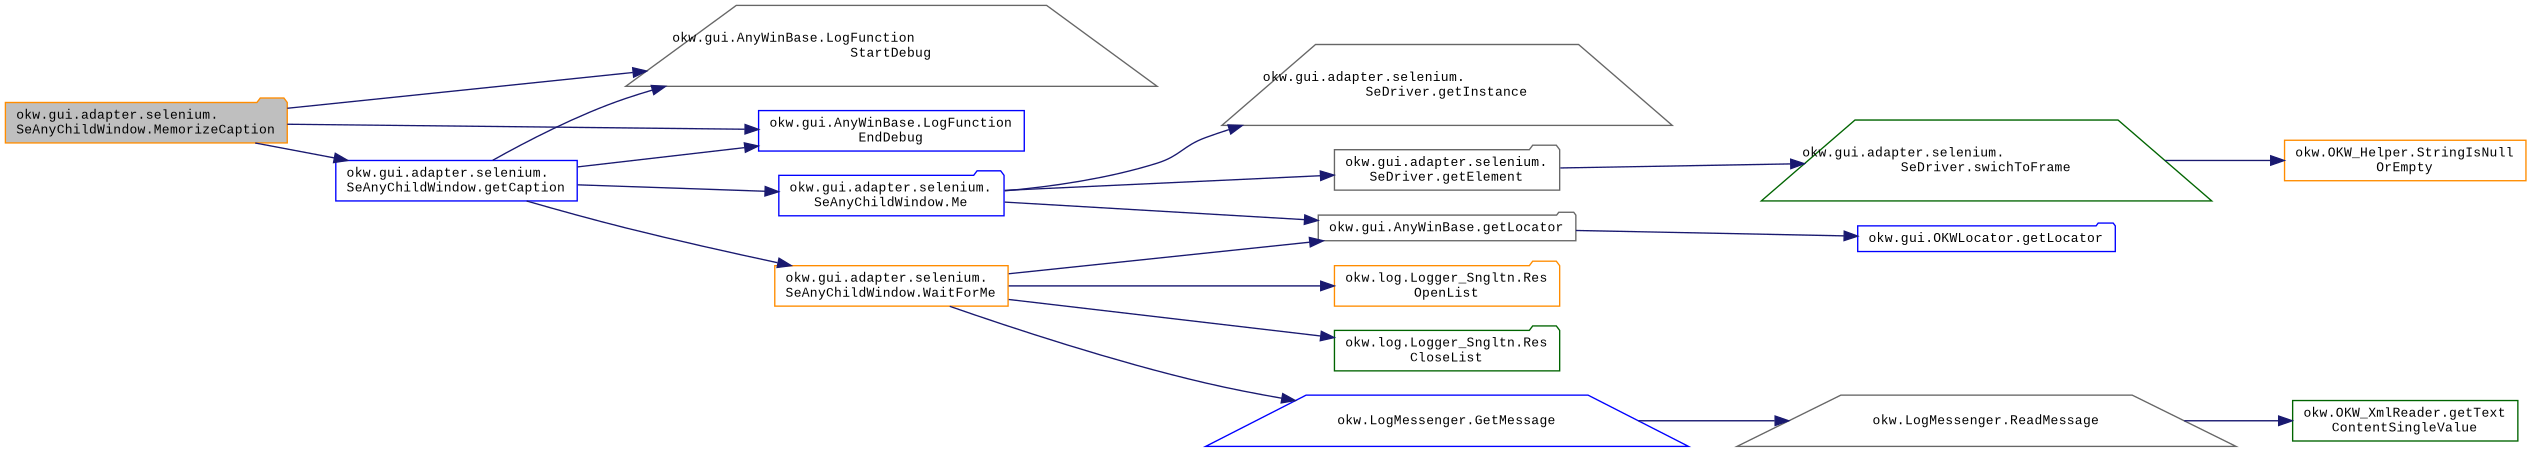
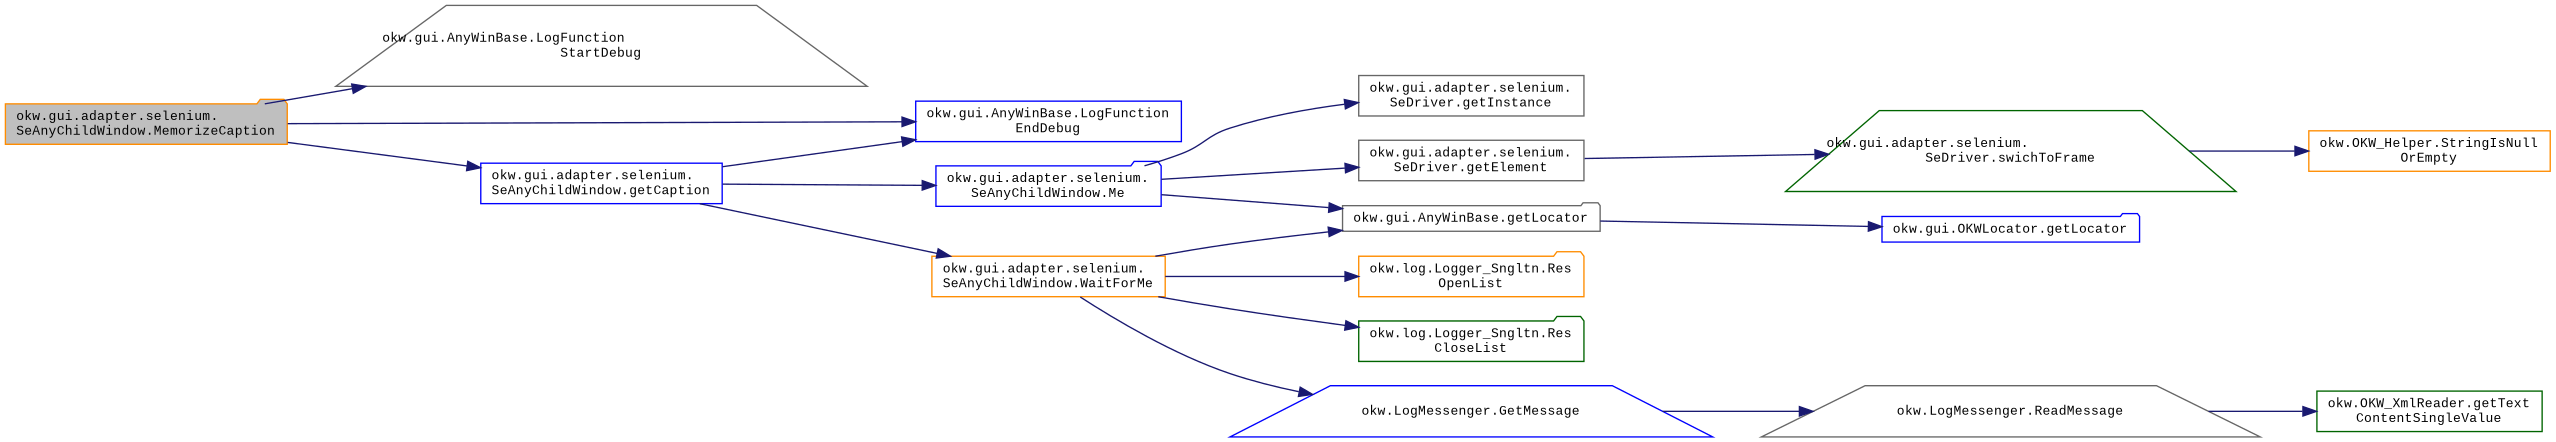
  digraph {
    fontname="Liberation Mono"
    rankdir=LR
    node [color=gray40 fillcolor=white fontname="Liberation Mono" fontsize=10 shape=box style=filled]
    edge [color=midnightblue fontname="Liberation Mono" fontsize=10 labelfontname=Helvetica labelfontsize=10 style=solid]
    n1 [color=darkorange fillcolor=grey75 fontcolor=black height=0.2 label="okw.gui.adapter.selenium.\lSeAnyChildWindow.MemorizeCaption" shape=folder width=0.4]
    n2 [height=0.2 label="okw.gui.AnyWinBase.LogFunction\lStartDebug" shape=trapezium width=0.4]
    n3 [color=blue height=0.2 label="okw.gui.adapter.selenium.\lSeAnyChildWindow.getCaption" width=0.4]
    n4 [color=blue height=0.2 label="okw.gui.AnyWinBase.LogFunction\lEndDebug" width=0.4]
    n5 [color=darkorange height=0.2 label="okw.gui.adapter.selenium.\lSeAnyChildWindow.WaitForMe" width=0.4]
    n6 [color=blue height=0.2 label="okw.gui.adapter.selenium.\lSeAnyChildWindow.Me" shape=folder width=0.4]
    n7 [color=darkorange height=0.2 label="okw.log.Logger_Sngltn.Res\lOpenList" shape=folder width=0.4]
    n8 [height=0.2 label="okw.gui.AnyWinBase.getLocator" shape=folder width=0.4]
    n9 [color=darkgreen height=0.2 label="okw.log.Logger_Sngltn.Res\lCloseList" shape=folder width=0.4]
    n10 [color=blue height=0.2 label="okw.LogMessenger.GetMessage" shape=trapezium width=0.4]
-   n11 [height=0.2 label="okw.gui.adapter.selenium.\lSeDriver.getInstance" shape=trapezium width=0.4]
-   n12 [height=0.2 label="okw.gui.adapter.selenium.\lSeDriver.getElement" shape=folder width=0.4]
+   n11 [height=0.2 label="okw.gui.adapter.selenium.\lSeDriver.getInstance" width=0.4]
+   n12 [height=0.2 label="okw.gui.adapter.selenium.\lSeDriver.getElement" width=0.4]
    n13 [color=blue height=0.2 label="okw.gui.OKWLocator.getLocator" shape=folder width=0.4]
    n14 [height=0.2 label="okw.LogMessenger.ReadMessage" shape=trapezium width=0.4]
    n15 [color=darkgreen height=0.2 label="okw.OKW_XmlReader.getText\lContentSingleValue" width=0.4]
    n16 [color=darkgreen height=0.2 label="okw.gui.adapter.selenium.\lSeDriver.swichToFrame" shape=trapezium width=0.4]
    n17 [color=darkorange height=0.2 label="okw.OKW_Helper.StringIsNull\lOrEmpty" width=0.4]
    n1 -> n2
    n1 -> n3
    n1 -> n4
-   n3 -> n2
    n3 -> n4
    n3 -> n5
    n3 -> n6
    n5 -> n7
    n5 -> n8
    n5 -> n9
    n5 -> n10
    n6 -> n8
    n6 -> n11
    n6 -> n12
    n8 -> n13
    n10 -> n14
    n12 -> n16
    n14 -> n15
    n16 -> n17
  }
